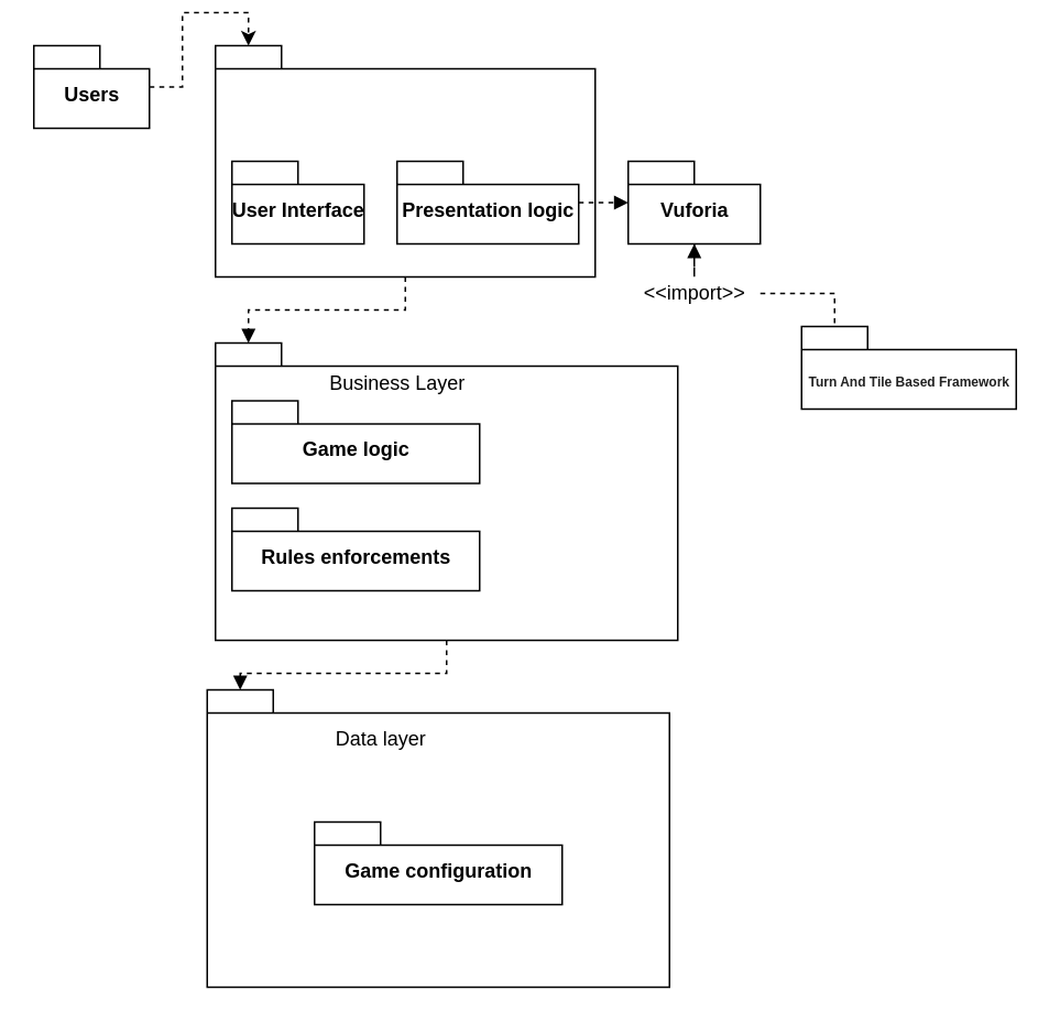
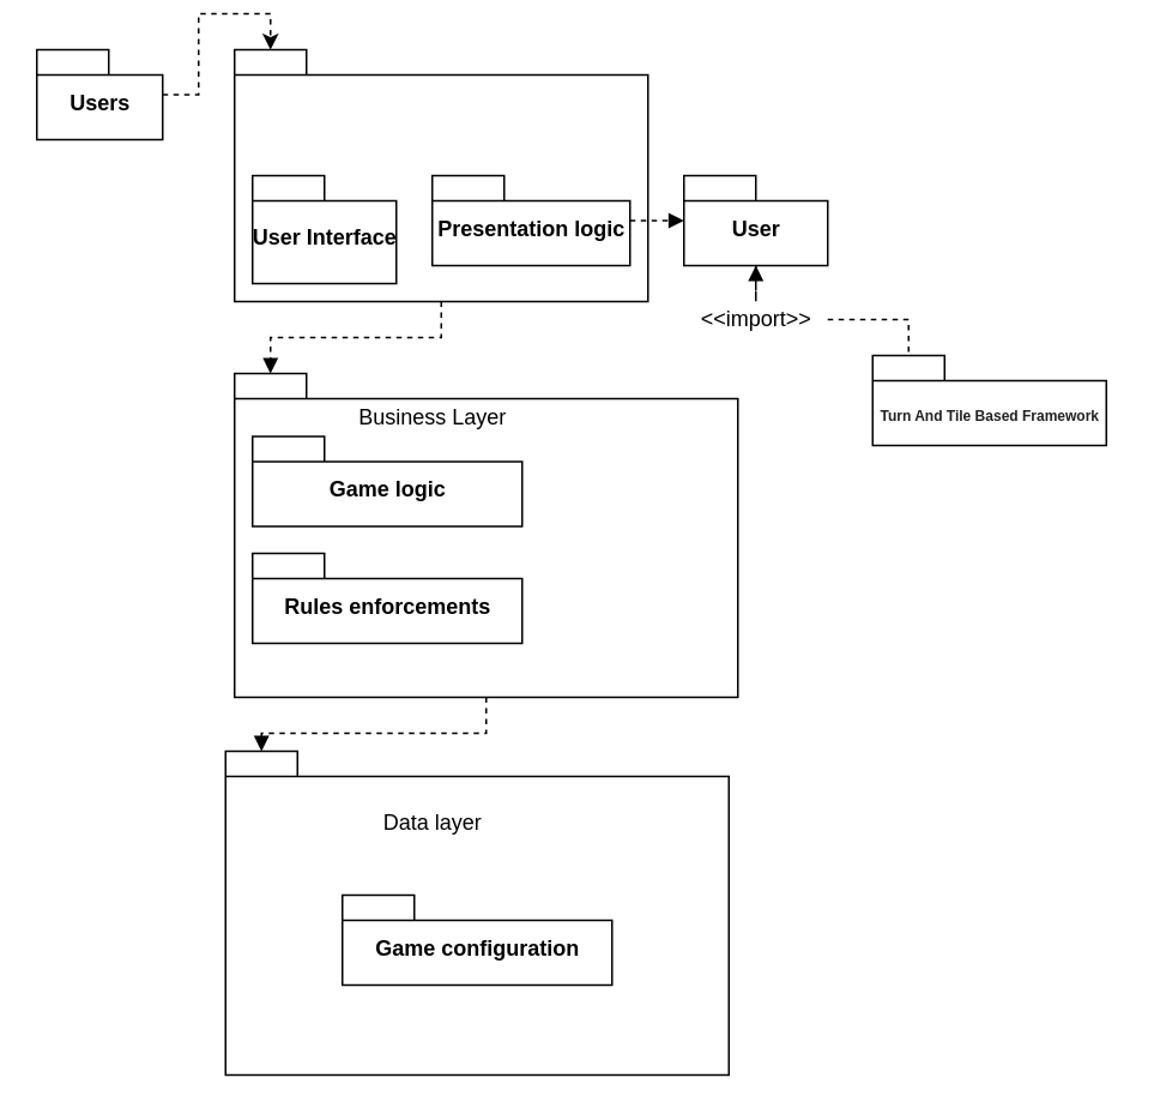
  <mxCell id="0" />
  <mxCell id="1" parent="0" />
  <mxCell id="2" value="&lt;h1 class=&quot;cfm2v&quot; style=&quot;box-sizing: inherit; margin: 0px 0px 12px; padding: 0px; line-height: 1.2;&quot;&gt;&lt;br&gt;&lt;/h1&gt;" style="shape=folder;fontStyle=1;spacingTop=10;tabWidth=40;tabHeight=14;tabPosition=left;html=1;align=center;labelBackgroundColor=none;" vertex="1" parent="1"><mxGeometry x="485" y="190" width="130" height="50" as="geometry" /></mxCell>
  <mxCell id="3" style="edgeStyle=orthogonalEdgeStyle;rounded=0;orthogonalLoop=1;jettySize=auto;html=1;entryX=0;entryY=0;entryDx=20;entryDy=0;entryPerimeter=0;dashed=1;" edge="1" parent="1" source="4" target="6"><mxGeometry relative="1" as="geometry" /></mxCell>
  <mxCell id="4" value="Users" style="shape=folder;fontStyle=1;spacingTop=10;tabWidth=40;tabHeight=14;tabPosition=left;html=1;" vertex="1" parent="1"><mxGeometry x="20" y="20" width="70" height="50" as="geometry" /></mxCell>
  <mxCell id="5" style="edgeStyle=orthogonalEdgeStyle;rounded=0;orthogonalLoop=1;jettySize=auto;html=1;entryX=0;entryY=0;entryDx=20;entryDy=0;entryPerimeter=0;dashed=1;startArrow=none;startFill=0;endArrow=block;endFill=1;fontColor=#000000;" edge="1" parent="1" source="6" target="16"><mxGeometry relative="1" as="geometry" /></mxCell>
  <mxCell id="6" value="" style="shape=folder;fontStyle=1;spacingTop=10;tabWidth=40;tabHeight=14;tabPosition=left;html=1;" vertex="1" parent="1"><mxGeometry x="130" y="20" width="230" height="140" as="geometry" /></mxCell>
- <mxCell id="7" value="User Interface" style="shape=folder;fontStyle=1;spacingTop=10;tabWidth=40;tabHeight=14;tabPosition=left;html=1;" vertex="1" parent="1"><mxGeometry x="140" y="90" width="80" height="50" as="geometry" /></mxCell>
+ <mxCell id="7" value="User Interface" style="shape=folder;fontStyle=1;spacingTop=10;tabWidth=40;tabHeight=14;tabPosition=left;html=1;" vertex="1" parent="1"><mxGeometry x="140" y="90" width="80" height="60" as="geometry" /></mxCell>
  <mxCell id="8" style="edgeStyle=orthogonalEdgeStyle;rounded=0;orthogonalLoop=1;jettySize=auto;html=1;dashed=1;startArrow=none;startFill=0;endArrow=block;endFill=1;fontColor=#000000;" edge="1" parent="1" source="9" target="11"><mxGeometry relative="1" as="geometry"><Array as="points"><mxPoint x="380" y="120" /><mxPoint x="380" y="120" /></Array></mxGeometry></mxCell>
  <mxCell id="9" value="Presentation logic" style="shape=folder;fontStyle=1;spacingTop=10;tabWidth=40;tabHeight=14;tabPosition=left;html=1;" vertex="1" parent="1"><mxGeometry x="240" y="90" width="110" height="50" as="geometry" /></mxCell>
  <mxCell id="10" style="edgeStyle=orthogonalEdgeStyle;rounded=0;orthogonalLoop=1;jettySize=auto;html=1;dashed=1;startArrow=block;startFill=1;endArrow=none;endFill=0;fontColor=#000000;" edge="1" parent="1" source="11" target="14"><mxGeometry relative="1" as="geometry" /></mxCell>
- <mxCell id="11" value="Vuforia" style="shape=folder;fontStyle=1;spacingTop=10;tabWidth=40;tabHeight=14;tabPosition=left;html=1;" vertex="1" parent="1"><mxGeometry x="380" y="90" width="80" height="50" as="geometry" /></mxCell>
+ <mxCell id="11" value="User" style="shape=folder;fontStyle=1;spacingTop=10;tabWidth=40;tabHeight=14;tabPosition=left;html=1;" vertex="1" parent="1"><mxGeometry x="380" y="90" width="80" height="50" as="geometry" /></mxCell>
  <mxCell id="12" value="&lt;h1 class=&quot;cfm2v&quot; style=&quot;box-sizing: inherit; margin: 0px 0px 12px; padding: 0px; color: rgb(33, 33, 33); line-height: 1.2;&quot;&gt;&lt;font style=&quot;font-size: 8px&quot;&gt;Turn And Tile Based Framework&lt;/font&gt;&lt;/h1&gt;" style="text;html=1;align=center;verticalAlign=middle;resizable=0;points=[];autosize=1;labelBackgroundColor=none;" vertex="1" parent="1"><mxGeometry x="480" y="200" width="140" height="50" as="geometry" /></mxCell>
  <mxCell id="13" style="edgeStyle=orthogonalEdgeStyle;rounded=0;orthogonalLoop=1;jettySize=auto;html=1;entryX=0;entryY=0;entryDx=20;entryDy=0;entryPerimeter=0;dashed=1;startArrow=none;startFill=0;endArrow=none;endFill=0;fontColor=#000000;" edge="1" parent="1" source="14" target="2"><mxGeometry relative="1" as="geometry" /></mxCell>
  <mxCell id="14" value="&amp;lt;&amp;lt;import&amp;gt;&amp;gt;" style="text;html=1;align=center;verticalAlign=middle;resizable=0;points=[];autosize=1;fontColor=#000000;" vertex="1" parent="1"><mxGeometry x="380" y="160" width="80" height="20" as="geometry" /></mxCell>
  <mxCell id="15" style="edgeStyle=orthogonalEdgeStyle;rounded=0;orthogonalLoop=1;jettySize=auto;html=1;entryX=0;entryY=0;entryDx=20;entryDy=0;entryPerimeter=0;dashed=1;startArrow=none;startFill=0;endArrow=block;endFill=1;fontColor=#000000;" edge="1" parent="1" source="16" target="20"><mxGeometry relative="1" as="geometry" /></mxCell>
  <mxCell id="16" value="" style="shape=folder;fontStyle=1;spacingTop=10;tabWidth=40;tabHeight=14;tabPosition=left;html=1;" vertex="1" parent="1"><mxGeometry x="130" y="200" width="280" height="180" as="geometry" /></mxCell>
  <mxCell id="17" value="Business Layer" style="text;html=1;align=center;verticalAlign=middle;resizable=0;points=[];autosize=1;fontColor=#000000;" vertex="1" parent="1"><mxGeometry x="190" y="215" width="100" height="20" as="geometry" /></mxCell>
  <mxCell id="18" value="Game logic" style="shape=folder;fontStyle=1;spacingTop=10;tabWidth=40;tabHeight=14;tabPosition=left;html=1;" vertex="1" parent="1"><mxGeometry x="140" y="235" width="150" height="50" as="geometry" /></mxCell>
  <mxCell id="19" value="Rules enforcements" style="shape=folder;fontStyle=1;spacingTop=10;tabWidth=40;tabHeight=14;tabPosition=left;html=1;" vertex="1" parent="1"><mxGeometry x="140" y="300" width="150" height="50" as="geometry" /></mxCell>
  <mxCell id="20" value="" style="shape=folder;fontStyle=1;spacingTop=10;tabWidth=40;tabHeight=14;tabPosition=left;html=1;" vertex="1" parent="1"><mxGeometry x="125" y="410" width="280" height="180" as="geometry" /></mxCell>
- <mxCell id="21" value="Data layer" style="text;html=1;align=center;verticalAlign=middle;resizable=0;points=[];autosize=1;fontColor=#000000;" vertex="1" parent="1"><mxGeometry x="195" y="430" width="70" height="20" as="geometry" /></mxCell>
+ <mxCell id="21" value="Data layer" style="text;html=1;align=center;verticalAlign=middle;resizable=0;points=[];autosize=1;fontColor=#000000;" vertex="1" parent="1"><mxGeometry x="205" y="440" width="70" height="20" as="geometry" /></mxCell>
  <mxCell id="22" value="Game configuration" style="shape=folder;fontStyle=1;spacingTop=10;tabWidth=40;tabHeight=14;tabPosition=left;html=1;" vertex="1" parent="1"><mxGeometry x="190" y="490" width="150" height="50" as="geometry" /></mxCell>
